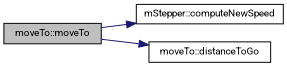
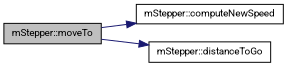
  digraph {
    fontname=Roboto
    rankdir=LR
    node [color=black fillcolor=white fontname=Roboto fontsize=10 shape=record style=filled]
    edge [color=midnightblue fontname=Roboto fontsize=10 labelfontname=Helvetica labelfontsize=10 style=solid]
-   n1 [fillcolor=grey75 fontcolor=black height=0.2 label="moveTo::moveTo" width=0.4]
+   n1 [fillcolor=grey75 fontcolor=black height=0.2 label="mStepper::moveTo" width=0.4]
    n2 [height=0.2 label="mStepper::computeNewSpeed" width=0.4]
-   n3 [height=0.2 label="moveTo::distanceToGo" width=0.4]
+   n3 [height=0.2 label="mStepper::distanceToGo" width=0.4]
    n1 -> n2
    n1 -> n3
  }
